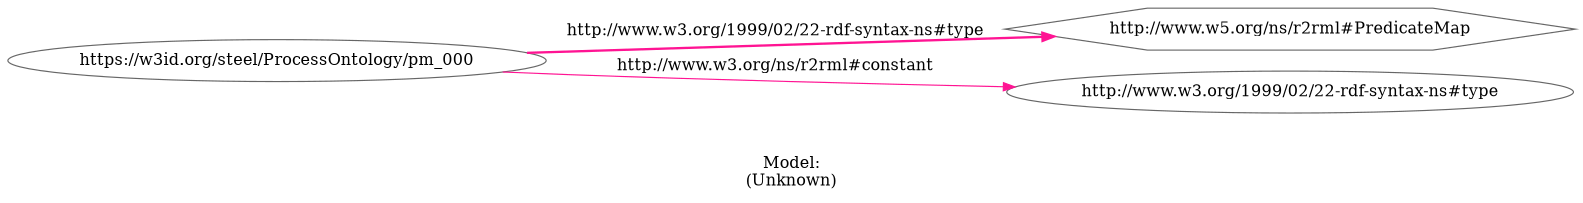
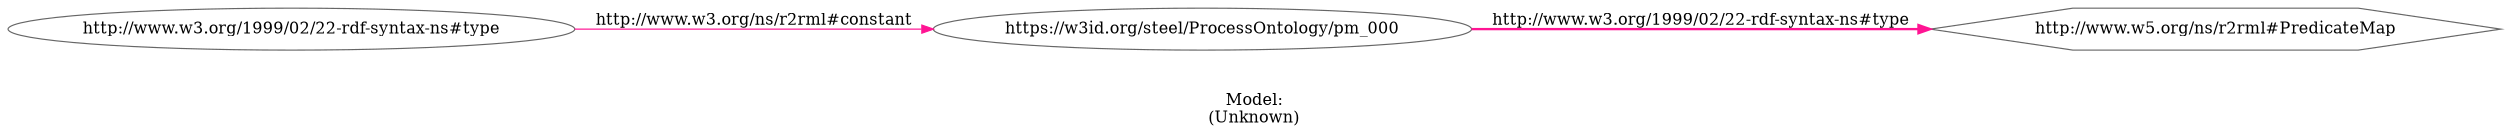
  digraph {
    label="\n\nModel:\n(Unknown)"
    rankdir=LR
    node [color=gray40 shape=ellipse]
    edge [color=deeppink]
    n1 [label="https://w3id.org/steel/ProcessOntology/pm_000"]
    n2 [label="http://www.w5.org/ns/r2rml#PredicateMap" shape=hexagon]
    n3 [label="http://www.w3.org/1999/02/22-rdf-syntax-ns#type"]
    n1 -> n2 [label="http://www.w3.org/1999/02/22-rdf-syntax-ns#type" style=bold]
-   n1 -> n3 [label="http://www.w3.org/ns/r2rml#constant" style=solid]
+   n3 -> n1 [label="http://www.w3.org/ns/r2rml#constant" style=solid]
  }
